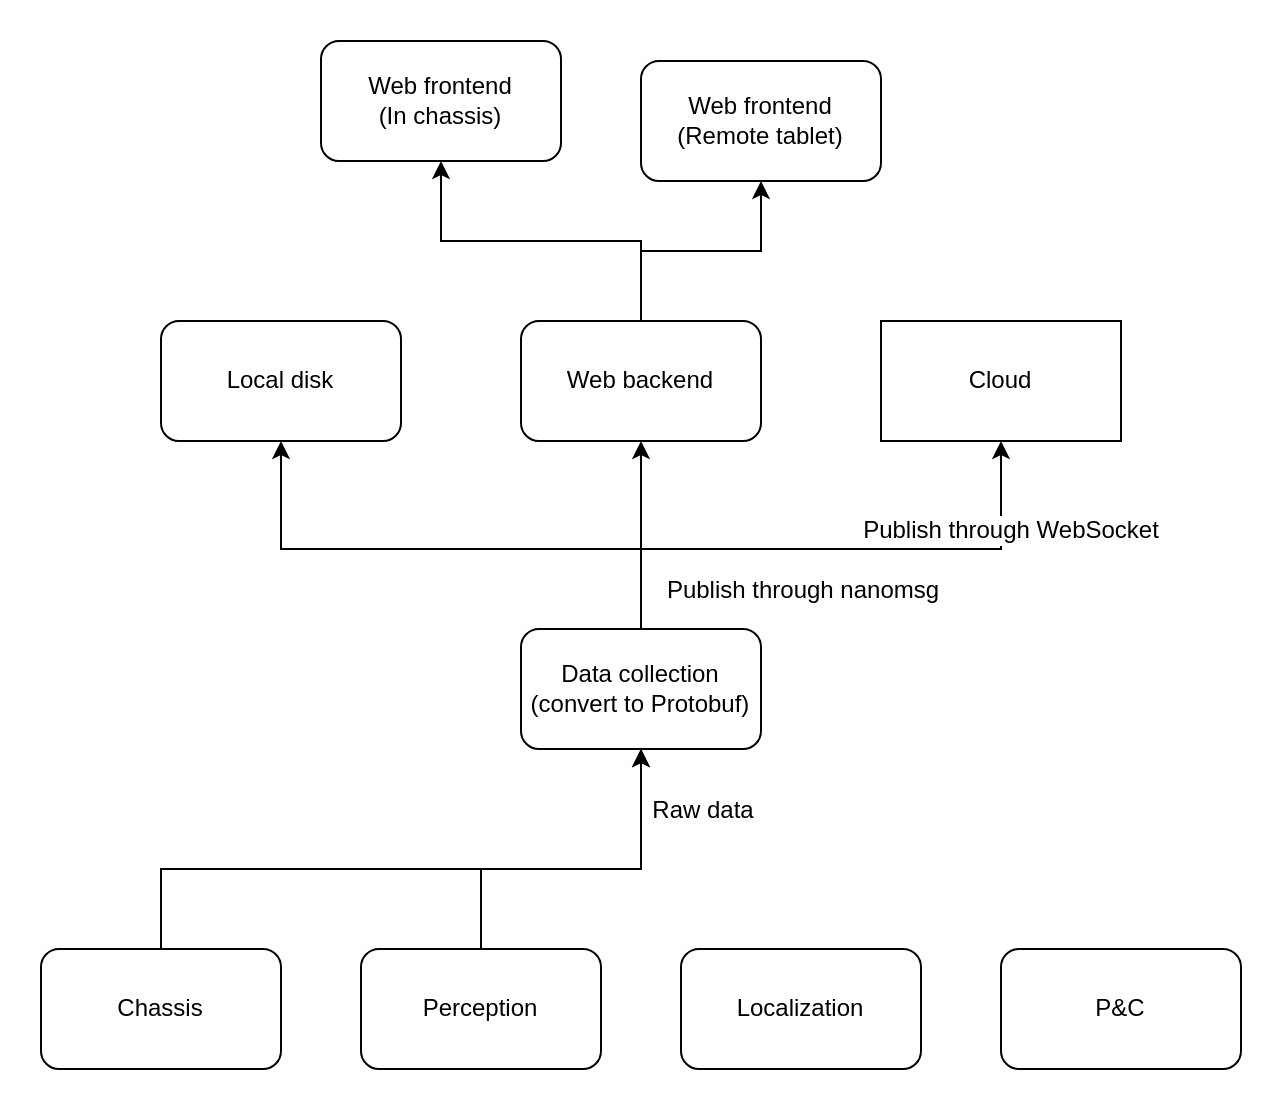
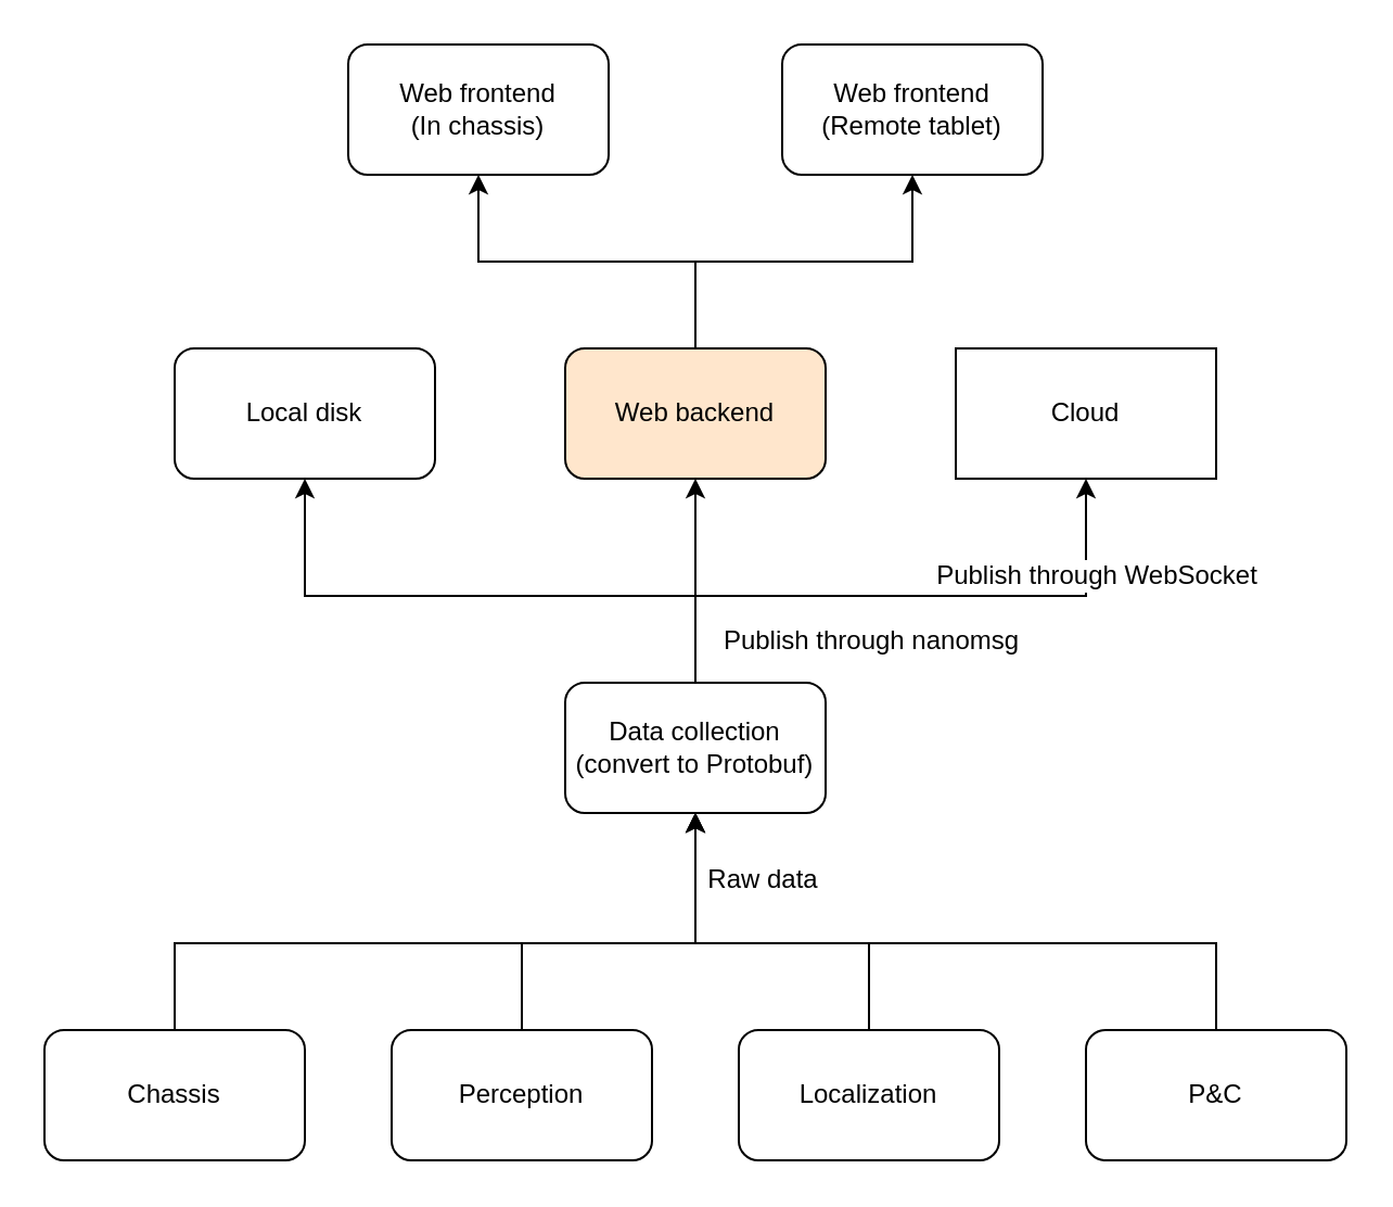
  <mxCell id="0" />
  <mxCell id="1" parent="0" />
  <mxCell id="2" style="edgeStyle=orthogonalEdgeStyle;rounded=0;orthogonalLoop=1;jettySize=auto;html=1;entryX=0.5;entryY=1;entryDx=0;entryDy=0;" edge="1" parent="1" source="4" target="15"><mxGeometry relative="1" as="geometry"><Array as="points"><mxPoint x="80" y="434" /><mxPoint x="320" y="434" /></Array></mxGeometry></mxCell>
  <mxCell id="3" value="Raw data" style="text;html=1;resizable=0;points=[];align=center;verticalAlign=middle;labelBackgroundColor=#ffffff;direction=south;" vertex="1" connectable="0" parent="2"><mxGeometry x="-0.316" y="1" relative="1" as="geometry"><mxPoint x="194" y="-29" as="offset" /></mxGeometry></mxCell>
  <mxCell id="4" value="Chassis" style="rounded=1;whiteSpace=wrap;html=1;" vertex="1" parent="1"><mxGeometry x="20" y="474" width="120" height="60" as="geometry" /></mxCell>
  <mxCell id="5" style="edgeStyle=orthogonalEdgeStyle;rounded=0;orthogonalLoop=1;jettySize=auto;html=1;entryX=0.5;entryY=1;entryDx=0;entryDy=0;" edge="1" parent="1" source="6" target="15"><mxGeometry relative="1" as="geometry"><Array as="points"><mxPoint x="240" y="434" /><mxPoint x="320" y="434" /></Array></mxGeometry></mxCell>
  <mxCell id="6" value="&lt;div&gt;Perception&lt;/div&gt;" style="rounded=1;whiteSpace=wrap;html=1;" vertex="1" parent="1"><mxGeometry x="180" y="474" width="120" height="60" as="geometry" /></mxCell>
+ <mxCell id="7" style="edgeStyle=orthogonalEdgeStyle;rounded=0;orthogonalLoop=1;jettySize=auto;html=1;entryX=0.5;entryY=1;entryDx=0;entryDy=0;" edge="1" parent="1" source="8" target="15"><mxGeometry relative="1" as="geometry"><Array as="points"><mxPoint x="400" y="434" /><mxPoint x="320" y="434" /></Array></mxGeometry></mxCell>
  <mxCell id="8" value="Localization" style="rounded=1;whiteSpace=wrap;html=1;" vertex="1" parent="1"><mxGeometry x="340" y="474" width="120" height="60" as="geometry" /></mxCell>
+ <mxCell id="9" style="edgeStyle=orthogonalEdgeStyle;rounded=0;orthogonalLoop=1;jettySize=auto;html=1;entryX=0.5;entryY=1;entryDx=0;entryDy=0;" edge="1" parent="1" source="10" target="15"><mxGeometry relative="1" as="geometry"><Array as="points"><mxPoint x="560" y="434" /><mxPoint x="320" y="434" /></Array></mxGeometry></mxCell>
  <mxCell id="10" value="P&amp;amp;C" style="rounded=1;whiteSpace=wrap;html=1;" vertex="1" parent="1"><mxGeometry x="500" y="474" width="120" height="60" as="geometry" /></mxCell>
  <mxCell id="11" value="" style="edgeStyle=orthogonalEdgeStyle;rounded=0;orthogonalLoop=1;jettySize=auto;html=1;" edge="1" parent="1" source="15" target="17"><mxGeometry relative="1" as="geometry"><Array as="points"><mxPoint x="320" y="274" /><mxPoint x="140" y="274" /></Array></mxGeometry></mxCell>
  <mxCell id="12" value="" style="edgeStyle=orthogonalEdgeStyle;rounded=0;orthogonalLoop=1;jettySize=auto;html=1;" edge="1" parent="1" source="15" target="16"><mxGeometry relative="1" as="geometry"><Array as="points"><mxPoint x="320" y="274" /><mxPoint x="500" y="274" /></Array></mxGeometry></mxCell>
  <mxCell id="13" value="Publish through nanomsg" style="text;html=1;resizable=0;points=[];align=center;verticalAlign=middle;labelBackgroundColor=#ffffff;" vertex="1" connectable="0" parent="12"><mxGeometry x="-0.808" relative="1" as="geometry"><mxPoint x="80" y="6.5" as="offset" /></mxGeometry></mxCell>
  <mxCell id="14" style="edgeStyle=orthogonalEdgeStyle;rounded=0;orthogonalLoop=1;jettySize=auto;html=1;entryX=0.5;entryY=1;entryDx=0;entryDy=0;" edge="1" parent="1" source="15" target="20"><mxGeometry relative="1" as="geometry" /></mxCell>
  <mxCell id="15" value="&lt;div&gt;Data collection&lt;/div&gt;&lt;div&gt;(convert to Protobuf)&lt;br&gt;&lt;/div&gt;" style="rounded=1;whiteSpace=wrap;html=1;" vertex="1" parent="1"><mxGeometry x="260" y="314" width="120" height="60" as="geometry" /></mxCell>
  <mxCell id="16" value="Cloud" style="whiteSpace=wrap;html=1;rounded=0;" vertex="1" parent="1"><mxGeometry x="440" y="160" width="120" height="60" as="geometry" /></mxCell>
  <mxCell id="17" value="Local disk" style="rounded=1;whiteSpace=wrap;html=1;" vertex="1" parent="1"><mxGeometry x="80" y="160" width="120" height="60" as="geometry" /></mxCell>
  <mxCell id="18" value="" style="edgeStyle=orthogonalEdgeStyle;rounded=0;orthogonalLoop=1;jettySize=auto;html=1;" edge="1" parent="1" source="20" target="21"><mxGeometry relative="1" as="geometry" /></mxCell>
  <mxCell id="19" style="edgeStyle=orthogonalEdgeStyle;rounded=0;orthogonalLoop=1;jettySize=auto;html=1;entryX=0.5;entryY=1;entryDx=0;entryDy=0;" edge="1" parent="1" source="20" target="23"><mxGeometry relative="1" as="geometry" /></mxCell>
- <mxCell id="20" value="Web backend" style="rounded=1;whiteSpace=wrap;html=1;" vertex="1" parent="1"><mxGeometry x="260" y="160" width="120" height="60" as="geometry" /></mxCell>
+ <mxCell id="20" value="Web backend" style="rounded=1;whiteSpace=wrap;html=1;fillColor=#ffe6cc;" vertex="1" parent="1"><mxGeometry x="260" y="160" width="120" height="60" as="geometry" /></mxCell>
  <mxCell id="21" value="&lt;div&gt;Web frontend&lt;/div&gt;&lt;div&gt;(In chassis)&lt;br&gt;&lt;/div&gt;" style="rounded=1;whiteSpace=wrap;html=1;" vertex="1" parent="1"><mxGeometry x="160" y="20" width="120" height="60" as="geometry" /></mxCell>
  <mxCell id="22" value="Publish through WebSocket" style="text;html=1;resizable=0;points=[];align=center;verticalAlign=middle;labelBackgroundColor=#ffffff;" vertex="1" connectable="0" parent="1"><mxGeometry x="-0.808" relative="1" as="geometry"><mxPoint x="504" y="264" as="offset" /></mxGeometry></mxCell>
- <mxCell id="23" value="&lt;div&gt;Web frontend&lt;/div&gt;&lt;div&gt;(Remote tablet)&lt;br&gt;&lt;/div&gt;" style="rounded=1;whiteSpace=wrap;html=1;" vertex="1" parent="1"><mxGeometry x="320" y="30" width="120" height="60" as="geometry" /></mxCell>
+ <mxCell id="23" value="&lt;div&gt;Web frontend&lt;/div&gt;&lt;div&gt;(Remote tablet)&lt;br&gt;&lt;/div&gt;" style="rounded=1;whiteSpace=wrap;html=1;" vertex="1" parent="1"><mxGeometry x="360" y="20" width="120" height="60" as="geometry" /></mxCell>
